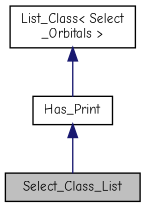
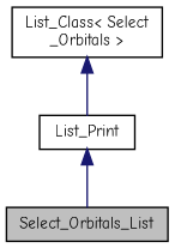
  digraph {
    fontname="Comic Neue"
    node [color=black fillcolor=white fontname="Comic Neue" fontsize=10 shape=record style=filled]
    edge [color=midnightblue dir=back fontname="Comic Neue" fontsize=10 labelfontname=Helvetica labelfontsize=10 style=solid]
-   n1 [fillcolor=grey75 fontcolor=black height=0.2 label=Select_Class_List width=0.4]
+   n1 [fillcolor=grey75 fontcolor=black height=0.2 label=Select_Orbitals_List width=0.4]
    n2 [height=0.2 label="List_Class\< Select\l_Orbitals \>" width=0.4]
-   n3 [height=0.2 label=Has_Print width=0.4]
+   n3 [height=0.2 label=List_Print width=0.4]
    n2 -> n3
    n3 -> n1
  }
